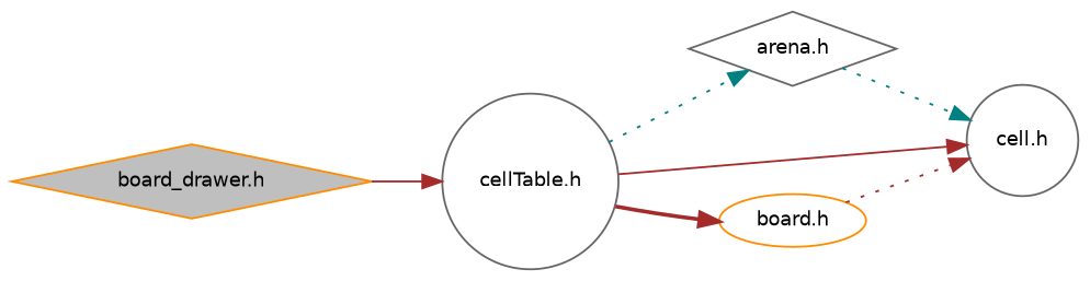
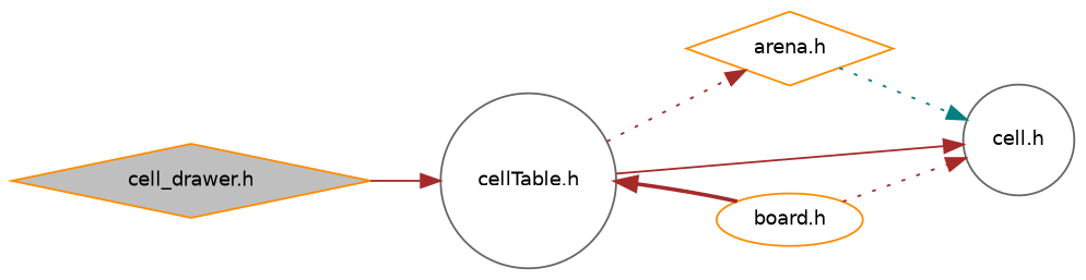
  digraph {
    rankdir=LR
    node [color=gray40 fillcolor=white fontname=Helvetica fontsize=10 shape=diamond style=filled]
    edge [color=brown fontname=Helvetica fontsize=10 labelfontname=Helvetica labelfontsize=10 style=dotted]
-   n1 [color=darkorange fillcolor=grey75 fontcolor=black height=0.2 label="board_drawer.h" width=0.4]
+   n1 [color=darkorange fillcolor=grey75 fontcolor=black height=0.2 label="cell_drawer.h" width=0.4]
    n2 [height=0.2 label="cellTable.h" shape=circle width=0.4]
-   n3 [height=0.2 label="arena.h" width=0.4]
+   n3 [color=darkorange height=0.2 label="arena.h" width=0.4]
    n4 [height=0.2 label="cell.h" shape=circle width=0.4]
    n5 [color=darkorange height=0.2 label="board.h" shape=ellipse width=0.4]
    n1 -> n2 [style=solid]
-   n2 -> n3 [color=teal]
+   n2 -> n3
    n2 -> n4 [style=solid]
-   n2 -> n5 [style=bold]
+   n5 -> n2 [style=bold]
    n3 -> n4 [color=teal]
    n5 -> n4
  }
